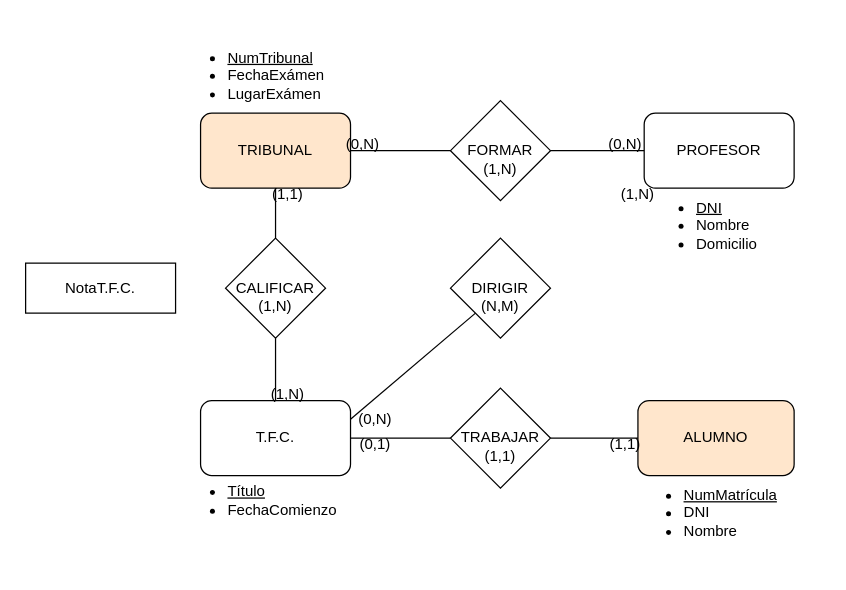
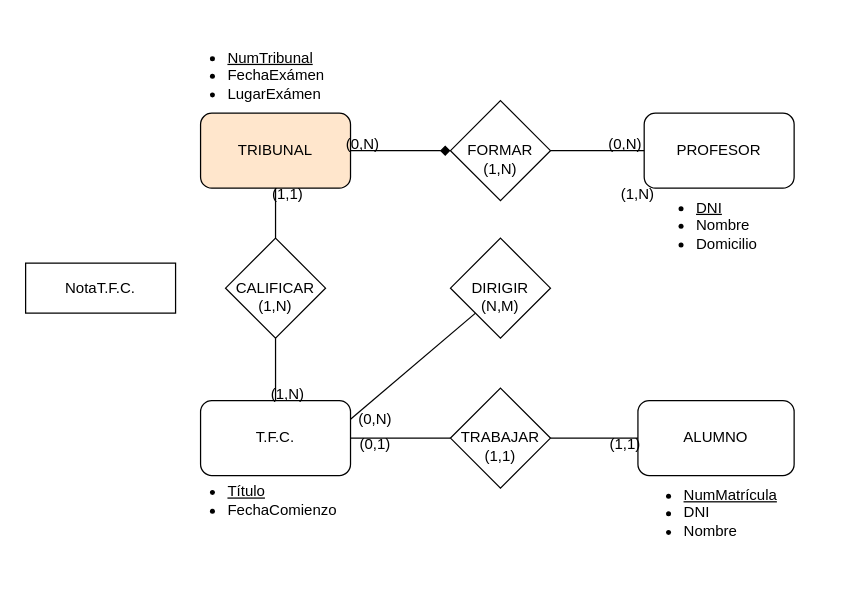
  <mxCell id="0" />
  <mxCell id="1" parent="0" />
- <mxCell id="2" value="ALUMNO" style="rounded=1;whiteSpace=wrap;html=1;fillColor=#ffe6cc;" vertex="1" parent="1"><mxGeometry x="510" y="320" width="125" height="60" as="geometry" /></mxCell>
+ <mxCell id="2" value="ALUMNO" style="rounded=1;whiteSpace=wrap;html=1;" vertex="1" parent="1"><mxGeometry x="510" y="320" width="125" height="60" as="geometry" /></mxCell>
  <mxCell id="3" value="&lt;ul&gt;&lt;li&gt;&lt;u&gt;NumMatrícula&lt;/u&gt;&lt;/li&gt;&lt;li&gt;DNI&lt;/li&gt;&lt;li&gt;Nombre&lt;/li&gt;&lt;/ul&gt;" style="text;strokeColor=none;fillColor=none;html=1;whiteSpace=wrap;verticalAlign=middle;overflow=hidden;" vertex="1" parent="1"><mxGeometry x="505" y="370" width="140" height="80" as="geometry" /></mxCell>
  <mxCell id="4" value="T.F.C." style="rounded=1;whiteSpace=wrap;html=1;" vertex="1" parent="1"><mxGeometry x="160" y="320" width="120" height="60" as="geometry" /></mxCell>
  <mxCell id="5" value="&lt;ul&gt;&lt;li&gt;&lt;u&gt;Título&lt;/u&gt;&lt;/li&gt;&lt;li&gt;FechaComienzo&lt;/li&gt;&lt;/ul&gt;" style="text;strokeColor=none;fillColor=none;html=1;whiteSpace=wrap;verticalAlign=middle;overflow=hidden;" vertex="1" parent="1"><mxGeometry x="140" y="360" width="160" height="80" as="geometry" /></mxCell>
  <mxCell id="6" value="PROFESOR" style="rounded=1;whiteSpace=wrap;html=1;" vertex="1" parent="1"><mxGeometry x="515" y="90" width="120" height="60" as="geometry" /></mxCell>
  <mxCell id="7" value="&lt;div&gt;&lt;br&gt;&lt;/div&gt;&lt;ul&gt;&lt;li&gt;&lt;u&gt;DNI&lt;/u&gt;&lt;/li&gt;&lt;li&gt;Nombre&lt;/li&gt;&lt;li&gt;Domicilio&lt;/li&gt;&lt;/ul&gt;" style="text;strokeColor=none;fillColor=none;html=1;whiteSpace=wrap;verticalAlign=middle;overflow=hidden;" vertex="1" parent="1"><mxGeometry x="515" y="130" width="140" height="80" as="geometry" /></mxCell>
  <mxCell id="8" value="TRIBUNAL" style="rounded=1;whiteSpace=wrap;html=1;fillColor=#ffe6cc;" vertex="1" parent="1"><mxGeometry x="160" y="90" width="120" height="60" as="geometry" /></mxCell>
  <mxCell id="9" value="&lt;ul&gt;&lt;li&gt;&lt;u&gt;NumTribunal&lt;/u&gt;&lt;/li&gt;&lt;li&gt;FechaExámen&lt;/li&gt;&lt;li&gt;LugarExámen&lt;/li&gt;&lt;/ul&gt;" style="text;strokeColor=none;fillColor=none;html=1;whiteSpace=wrap;verticalAlign=middle;overflow=hidden;" vertex="1" parent="1"><mxGeometry x="140" y="20" width="160" height="80" as="geometry" /></mxCell>
  <mxCell id="10" value="FORMAR" style="rhombus;whiteSpace=wrap;html=1;" vertex="1" parent="1"><mxGeometry x="360" y="80" width="80" height="80" as="geometry" /></mxCell>
  <mxCell id="11" value="" style="endArrow=none;html=1;rounded=0;entryX=0;entryY=0.5;entryDx=0;entryDy=0;exitX=1;exitY=0.5;exitDx=0;exitDy=0;" edge="1" parent="1" source="10" target="6"><mxGeometry width="50" height="50" relative="1" as="geometry"><mxPoint x="560" y="260" as="sourcePoint" /><mxPoint x="610" y="210" as="targetPoint" /></mxGeometry></mxCell>
- <mxCell id="12" value="" style="endArrow=none;html=1;rounded=0;entryX=0;entryY=0.5;entryDx=0;entryDy=0;exitX=1;exitY=0.5;exitDx=0;exitDy=0;" edge="1" parent="1" source="8" target="10"><mxGeometry width="50" height="50" relative="1" as="geometry"><mxPoint x="270" y="100" as="sourcePoint" /><mxPoint x="345" y="100" as="targetPoint" /></mxGeometry></mxCell>
+ <mxCell id="12" value="" style="endArrow=diamond;html=1;rounded=0;entryX=0;entryY=0.5;entryDx=0;entryDy=0;exitX=1;exitY=0.5;exitDx=0;exitDy=0;" edge="1" parent="1" source="8" target="10"><mxGeometry width="50" height="50" relative="1" as="geometry"><mxPoint x="270" y="100" as="sourcePoint" /><mxPoint x="345" y="100" as="targetPoint" /></mxGeometry></mxCell>
  <mxCell id="13" value="TRABAJAR" style="rhombus;whiteSpace=wrap;html=1;" vertex="1" parent="1"><mxGeometry x="360" y="310" width="80" height="80" as="geometry" /></mxCell>
  <mxCell id="14" value="" style="endArrow=none;html=1;rounded=0;exitX=1;exitY=0.5;exitDx=0;exitDy=0;" edge="1" parent="1" source="13"><mxGeometry width="50" height="50" relative="1" as="geometry"><mxPoint x="450" y="350" as="sourcePoint" /><mxPoint x="510" y="350" as="targetPoint" /></mxGeometry></mxCell>
  <mxCell id="15" value="" style="endArrow=none;html=1;rounded=0;entryX=0;entryY=0.5;entryDx=0;entryDy=0;exitX=1;exitY=0.5;exitDx=0;exitDy=0;" edge="1" parent="1" source="4" target="13"><mxGeometry width="50" height="50" relative="1" as="geometry"><mxPoint x="290" y="330" as="sourcePoint" /><mxPoint x="370" y="330" as="targetPoint" /></mxGeometry></mxCell>
  <mxCell id="16" value="DIRIGIR" style="rhombus;whiteSpace=wrap;html=1;" vertex="1" parent="1"><mxGeometry x="360" y="190" width="80" height="80" as="geometry" /></mxCell>
  <mxCell id="17" value="" style="endArrow=none;html=1;rounded=0;entryX=0;entryY=1;entryDx=0;entryDy=0;exitX=1;exitY=0.25;exitDx=0;exitDy=0;" edge="1" parent="1" source="4" target="16"><mxGeometry width="50" height="50" relative="1" as="geometry"><mxPoint x="430" y="220" as="sourcePoint" /><mxPoint x="525" y="140" as="targetPoint" /></mxGeometry></mxCell>
  <mxCell id="18" value="CALIFICAR" style="rhombus;whiteSpace=wrap;html=1;" vertex="1" parent="1"><mxGeometry x="180" y="190" width="80" height="80" as="geometry" /></mxCell>
  <mxCell id="19" value="" style="endArrow=none;html=1;rounded=0;entryX=0.5;entryY=1;entryDx=0;entryDy=0;exitX=0.5;exitY=0;exitDx=0;exitDy=0;" edge="1" parent="1" source="18" target="8"><mxGeometry width="50" height="50" relative="1" as="geometry"><mxPoint x="290" y="130" as="sourcePoint" /><mxPoint x="370" y="130" as="targetPoint" /></mxGeometry></mxCell>
  <mxCell id="20" value="" style="endArrow=none;html=1;rounded=0;entryX=0.5;entryY=0;entryDx=0;entryDy=0;exitX=0.5;exitY=1;exitDx=0;exitDy=0;" edge="1" parent="1" source="18" target="4"><mxGeometry width="50" height="50" relative="1" as="geometry"><mxPoint x="230" y="200" as="sourcePoint" /><mxPoint x="230" y="160" as="targetPoint" /></mxGeometry></mxCell>
  <mxCell id="21" value="NotaT.F.C." style="whiteSpace=wrap;html=1;rounded=0;" vertex="1" parent="1"><mxGeometry x="20" y="210" width="120" height="40" as="geometry" /></mxCell>
  <mxCell id="22" value="(0,N)" style="text;html=1;align=center;verticalAlign=middle;whiteSpace=wrap;rounded=0;" vertex="1" parent="1"><mxGeometry x="470" y="100" width="60" height="30" as="geometry" /></mxCell>
  <mxCell id="23" value="(0,N)" style="text;html=1;align=center;verticalAlign=middle;whiteSpace=wrap;rounded=0;" vertex="1" parent="1"><mxGeometry x="260" y="100" width="60" height="30" as="geometry" /></mxCell>
  <mxCell id="24" value="(1,N)" style="text;html=1;align=center;verticalAlign=middle;whiteSpace=wrap;rounded=0;" vertex="1" parent="1"><mxGeometry x="370" y="120" width="60" height="30" as="geometry" /></mxCell>
  <mxCell id="25" value="(1,N)" style="text;html=1;align=center;verticalAlign=middle;whiteSpace=wrap;rounded=0;" vertex="1" parent="1"><mxGeometry x="200" y="300" width="60" height="30" as="geometry" /></mxCell>
  <mxCell id="26" value="(1,1)" style="text;html=1;align=center;verticalAlign=middle;whiteSpace=wrap;rounded=0;" vertex="1" parent="1"><mxGeometry x="200" y="140" width="60" height="30" as="geometry" /></mxCell>
  <mxCell id="27" value="(1,N)" style="text;html=1;align=center;verticalAlign=middle;whiteSpace=wrap;rounded=0;" vertex="1" parent="1"><mxGeometry x="190" y="230" width="60" height="30" as="geometry" /></mxCell>
  <mxCell id="28" value="(1,N)" style="text;html=1;align=center;verticalAlign=middle;whiteSpace=wrap;rounded=0;" vertex="1" parent="1"><mxGeometry x="480" y="140" width="60" height="30" as="geometry" /></mxCell>
  <mxCell id="29" value="(0,N)" style="text;html=1;align=center;verticalAlign=middle;whiteSpace=wrap;rounded=0;" vertex="1" parent="1"><mxGeometry x="270" y="320" width="60" height="30" as="geometry" /></mxCell>
  <mxCell id="30" value="(N,M)" style="text;html=1;align=center;verticalAlign=middle;whiteSpace=wrap;rounded=0;" vertex="1" parent="1"><mxGeometry x="370" y="230" width="60" height="30" as="geometry" /></mxCell>
  <mxCell id="31" value="(0,1)" style="text;html=1;align=center;verticalAlign=middle;whiteSpace=wrap;rounded=0;" vertex="1" parent="1"><mxGeometry x="270" y="340" width="60" height="30" as="geometry" /></mxCell>
  <mxCell id="32" value="(1,1)" style="text;html=1;align=center;verticalAlign=middle;whiteSpace=wrap;rounded=0;" vertex="1" parent="1"><mxGeometry x="470" y="340" width="60" height="30" as="geometry" /></mxCell>
  <mxCell id="33" value="(1,1)" style="text;html=1;align=center;verticalAlign=middle;whiteSpace=wrap;rounded=0;" vertex="1" parent="1"><mxGeometry x="370" y="350" width="60" height="30" as="geometry" /></mxCell>
